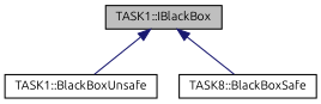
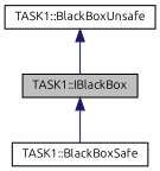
  digraph {
    fontname=Ubuntu
    node [color=black fillcolor=white fontname=Ubuntu fontsize=10 shape=record style=filled]
    edge [color=midnightblue dir=back fontname=Ubuntu fontsize=10 labelfontname=Helvetica labelfontsize=10 style=solid]
    n1 [fillcolor=grey75 fontcolor=black height=0.2 label="TASK1::IBlackBox" width=0.4]
    n2 [height=0.2 label="TASK1::BlackBoxUnsafe" width=0.4]
-   n3 [height=0.2 label="TASK8::BlackBoxSafe" width=0.4]
-   n1 -> n2
+   n3 [height=0.2 label="TASK1::BlackBoxSafe" width=0.4]
+   n2 -> n1
    n1 -> n3
  }
